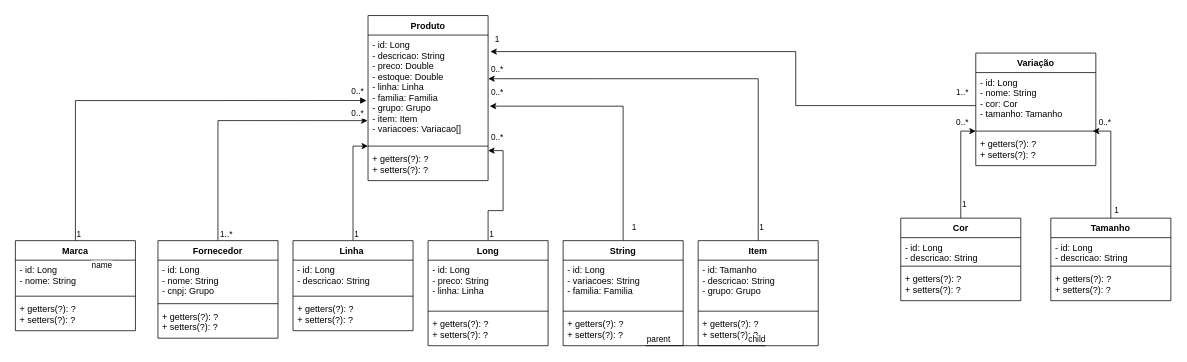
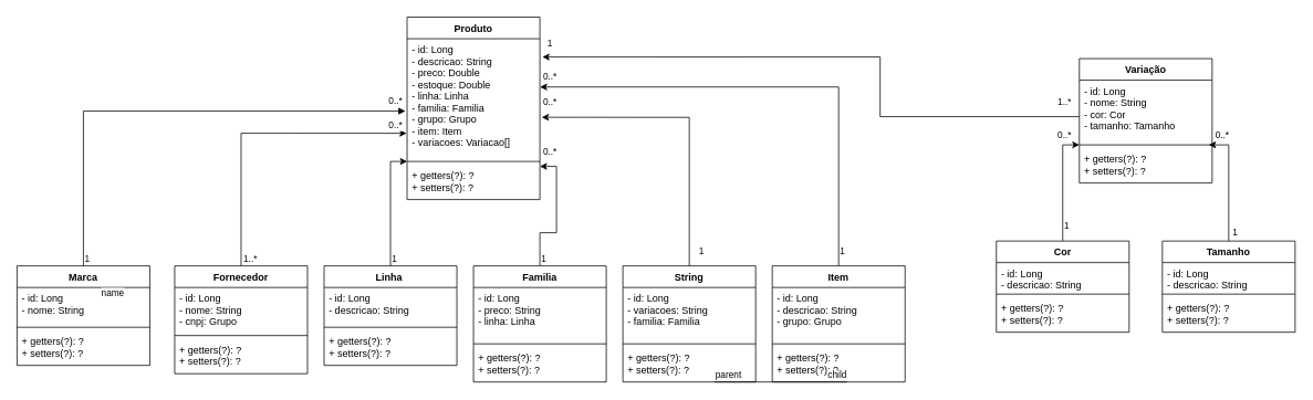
  <mxCell id="0" />
  <mxCell id="1" parent="0" />
  <mxCell id="2" style="edgeStyle=orthogonalEdgeStyle;rounded=0;orthogonalLoop=1;jettySize=auto;html=1;entryX=0.975;entryY=-0.095;entryDx=0;entryDy=0;entryPerimeter=0;" parent="1" source="3" target="51" edge="1"><mxGeometry relative="1" as="geometry" /></mxCell>
  <mxCell id="3" value="Tamanho" style="swimlane;fontStyle=1;align=center;verticalAlign=top;childLayout=stackLayout;horizontal=1;startSize=26;horizontalStack=0;resizeParent=1;resizeParentMax=0;resizeLast=0;collapsible=1;marginBottom=0;" parent="1" vertex="1"><mxGeometry x="1400" y="290" width="160" height="110" as="geometry" /></mxCell>
  <mxCell id="4" value="- id: Long&#10;- descricao: String" style="text;strokeColor=none;fillColor=none;align=left;verticalAlign=top;spacingLeft=4;spacingRight=4;overflow=hidden;rotatable=0;points=[[0,0.5],[1,0.5]];portConstraint=eastwest;" parent="3" vertex="1"><mxGeometry y="26" width="160" height="34" as="geometry" /></mxCell>
  <mxCell id="5" value="" style="line;strokeWidth=1;fillColor=none;align=left;verticalAlign=middle;spacingTop=-1;spacingLeft=3;spacingRight=3;rotatable=0;labelPosition=right;points=[];portConstraint=eastwest;strokeColor=inherit;" parent="3" vertex="1"><mxGeometry y="60" width="160" height="8" as="geometry" /></mxCell>
  <mxCell id="6" value="+ getters(?): ?&#10;+ setters(?): ?" style="text;strokeColor=none;fillColor=none;align=left;verticalAlign=top;spacingLeft=4;spacingRight=4;overflow=hidden;rotatable=0;points=[[0,0.5],[1,0.5]];portConstraint=eastwest;" parent="3" vertex="1"><mxGeometry y="68" width="160" height="42" as="geometry" /></mxCell>
  <mxCell id="7" style="edgeStyle=orthogonalEdgeStyle;rounded=0;orthogonalLoop=1;jettySize=auto;html=1;" parent="1" source="8" target="50" edge="1"><mxGeometry relative="1" as="geometry" /></mxCell>
  <mxCell id="8" value="Cor" style="swimlane;fontStyle=1;align=center;verticalAlign=top;childLayout=stackLayout;horizontal=1;startSize=26;horizontalStack=0;resizeParent=1;resizeParentMax=0;resizeLast=0;collapsible=1;marginBottom=0;" parent="1" vertex="1"><mxGeometry x="1200" y="290" width="160" height="110" as="geometry" /></mxCell>
  <mxCell id="9" value="- id: Long&#10;- descricao: String" style="text;strokeColor=none;fillColor=none;align=left;verticalAlign=top;spacingLeft=4;spacingRight=4;overflow=hidden;rotatable=0;points=[[0,0.5],[1,0.5]];portConstraint=eastwest;" parent="8" vertex="1"><mxGeometry y="26" width="160" height="34" as="geometry" /></mxCell>
  <mxCell id="10" value="" style="line;strokeWidth=1;fillColor=none;align=left;verticalAlign=middle;spacingTop=-1;spacingLeft=3;spacingRight=3;rotatable=0;labelPosition=right;points=[];portConstraint=eastwest;strokeColor=inherit;" parent="8" vertex="1"><mxGeometry y="60" width="160" height="8" as="geometry" /></mxCell>
  <mxCell id="11" value="+ getters(?): ?&#10;+ setters(?): ?" style="text;strokeColor=none;fillColor=none;align=left;verticalAlign=top;spacingLeft=4;spacingRight=4;overflow=hidden;rotatable=0;points=[[0,0.5],[1,0.5]];portConstraint=eastwest;" parent="8" vertex="1"><mxGeometry y="68" width="160" height="42" as="geometry" /></mxCell>
  <mxCell id="12" style="edgeStyle=orthogonalEdgeStyle;rounded=0;orthogonalLoop=1;jettySize=auto;html=1;entryX=-0.004;entryY=0.792;entryDx=0;entryDy=0;entryPerimeter=0;" parent="1" source="15" target="44" edge="1"><mxGeometry relative="1" as="geometry" /></mxCell>
  <mxCell id="13" value="1..*" style="edgeLabel;html=1;align=center;verticalAlign=middle;resizable=0;points=[];" parent="12" vertex="1" connectable="0"><mxGeometry x="-0.962" relative="1" as="geometry"><mxPoint x="10" y="-3" as="offset" /></mxGeometry></mxCell>
  <mxCell id="14" value="0..*" style="edgeLabel;html=1;align=center;verticalAlign=middle;resizable=0;points=[];" parent="12" vertex="1" connectable="0"><mxGeometry x="0.921" y="1" relative="1" as="geometry"><mxPoint y="-9" as="offset" /></mxGeometry></mxCell>
  <mxCell id="15" value="Fornecedor&#10;" style="swimlane;fontStyle=1;align=center;verticalAlign=top;childLayout=stackLayout;horizontal=1;startSize=26;horizontalStack=0;resizeParent=1;resizeParentMax=0;resizeLast=0;collapsible=1;marginBottom=0;" parent="1" vertex="1"><mxGeometry x="210" y="320" width="160" height="130" as="geometry" /></mxCell>
  <mxCell id="16" value="- id: Long&#10;- nome: String&#10;- cnpj: Grupo" style="text;strokeColor=none;fillColor=none;align=left;verticalAlign=top;spacingLeft=4;spacingRight=4;overflow=hidden;rotatable=0;points=[[0,0.5],[1,0.5]];portConstraint=eastwest;" parent="15" vertex="1"><mxGeometry y="26" width="160" height="54" as="geometry" /></mxCell>
  <mxCell id="17" value="" style="line;strokeWidth=1;fillColor=none;align=left;verticalAlign=middle;spacingTop=-1;spacingLeft=3;spacingRight=3;rotatable=0;labelPosition=right;points=[];portConstraint=eastwest;strokeColor=inherit;" parent="15" vertex="1"><mxGeometry y="80" width="160" height="8" as="geometry" /></mxCell>
  <mxCell id="18" value="+ getters(?): ?&#10;+ setters(?): ?" style="text;strokeColor=none;fillColor=none;align=left;verticalAlign=top;spacingLeft=4;spacingRight=4;overflow=hidden;rotatable=0;points=[[0,0.5],[1,0.5]];portConstraint=eastwest;" parent="15" vertex="1"><mxGeometry y="88" width="160" height="42" as="geometry" /></mxCell>
  <mxCell id="19" value="Marca" style="swimlane;fontStyle=1;align=center;verticalAlign=top;childLayout=stackLayout;horizontal=1;startSize=26;horizontalStack=0;resizeParent=1;resizeParentMax=0;resizeLast=0;collapsible=1;marginBottom=0;" parent="1" vertex="1"><mxGeometry x="20" y="320" width="160" height="120" as="geometry" /></mxCell>
  <mxCell id="20" value="- id: Long&#10;- nome: String" style="text;strokeColor=none;fillColor=none;align=left;verticalAlign=top;spacingLeft=4;spacingRight=4;overflow=hidden;rotatable=0;points=[[0,0.5],[1,0.5]];portConstraint=eastwest;" parent="19" vertex="1"><mxGeometry y="26" width="160" height="44" as="geometry" /></mxCell>
  <mxCell id="21" value="" style="line;strokeWidth=1;fillColor=none;align=left;verticalAlign=middle;spacingTop=-1;spacingLeft=3;spacingRight=3;rotatable=0;labelPosition=right;points=[];portConstraint=eastwest;strokeColor=inherit;" parent="19" vertex="1"><mxGeometry y="70" width="160" height="8" as="geometry" /></mxCell>
  <mxCell id="22" value="+ getters(?): ?&#10;+ setters(?): ?" style="text;strokeColor=none;fillColor=none;align=left;verticalAlign=top;spacingLeft=4;spacingRight=4;overflow=hidden;rotatable=0;points=[[0,0.5],[1,0.5]];portConstraint=eastwest;" parent="19" vertex="1"><mxGeometry y="78" width="160" height="42" as="geometry" /></mxCell>
  <mxCell id="23" style="edgeStyle=orthogonalEdgeStyle;rounded=0;orthogonalLoop=1;jettySize=auto;html=1;entryX=1.001;entryY=0.404;entryDx=0;entryDy=0;entryPerimeter=0;" parent="1" source="24" target="44" edge="1"><mxGeometry relative="1" as="geometry" /></mxCell>
  <mxCell id="24" value="Item" style="swimlane;fontStyle=1;align=center;verticalAlign=top;childLayout=stackLayout;horizontal=1;startSize=26;horizontalStack=0;resizeParent=1;resizeParentMax=0;resizeLast=0;collapsible=1;marginBottom=0;" parent="1" vertex="1"><mxGeometry x="930" y="320" width="160" height="140" as="geometry" /></mxCell>
- <mxCell id="25" value="- id: Tamanho&#10;- descricao: String&#10;- grupo: Grupo" style="text;strokeColor=none;fillColor=none;align=left;verticalAlign=top;spacingLeft=4;spacingRight=4;overflow=hidden;rotatable=0;points=[[0,0.5],[1,0.5]];portConstraint=eastwest;" parent="24" vertex="1"><mxGeometry y="26" width="160" height="64" as="geometry" /></mxCell>
+ <mxCell id="25" value="- id: Long&#10;- descricao: String&#10;- grupo: Grupo" style="text;strokeColor=none;fillColor=none;align=left;verticalAlign=top;spacingLeft=4;spacingRight=4;overflow=hidden;rotatable=0;points=[[0,0.5],[1,0.5]];portConstraint=eastwest;" parent="24" vertex="1"><mxGeometry y="26" width="160" height="64" as="geometry" /></mxCell>
  <mxCell id="26" value="" style="line;strokeWidth=1;fillColor=none;align=left;verticalAlign=middle;spacingTop=-1;spacingLeft=3;spacingRight=3;rotatable=0;labelPosition=right;points=[];portConstraint=eastwest;strokeColor=inherit;" parent="24" vertex="1"><mxGeometry y="90" width="160" height="8" as="geometry" /></mxCell>
  <mxCell id="27" value="+ getters(?): ?&#10;+ setters(?): ?" style="text;strokeColor=none;fillColor=none;align=left;verticalAlign=top;spacingLeft=4;spacingRight=4;overflow=hidden;rotatable=0;points=[[0,0.5],[1,0.5]];portConstraint=eastwest;" parent="24" vertex="1"><mxGeometry y="98" width="160" height="42" as="geometry" /></mxCell>
  <mxCell id="28" style="edgeStyle=orthogonalEdgeStyle;rounded=0;orthogonalLoop=1;jettySize=auto;html=1;entryX=1.014;entryY=0.658;entryDx=0;entryDy=0;entryPerimeter=0;" parent="1" source="29" target="44" edge="1"><mxGeometry relative="1" as="geometry" /></mxCell>
  <mxCell id="29" value="String" style="swimlane;fontStyle=1;align=center;verticalAlign=top;childLayout=stackLayout;horizontal=1;startSize=26;horizontalStack=0;resizeParent=1;resizeParentMax=0;resizeLast=0;collapsible=1;marginBottom=0;" parent="1" vertex="1"><mxGeometry x="750" y="320" width="160" height="140" as="geometry" /></mxCell>
  <mxCell id="30" value="- id: Long&#10;- variacoes: String&#10;- familia: Familia" style="text;strokeColor=none;fillColor=none;align=left;verticalAlign=top;spacingLeft=4;spacingRight=4;overflow=hidden;rotatable=0;points=[[0,0.5],[1,0.5]];portConstraint=eastwest;" parent="29" vertex="1"><mxGeometry y="26" width="160" height="64" as="geometry" /></mxCell>
  <mxCell id="31" value="" style="line;strokeWidth=1;fillColor=none;align=left;verticalAlign=middle;spacingTop=-1;spacingLeft=3;spacingRight=3;rotatable=0;labelPosition=right;points=[];portConstraint=eastwest;strokeColor=inherit;" parent="29" vertex="1"><mxGeometry y="90" width="160" height="8" as="geometry" /></mxCell>
  <mxCell id="32" value="+ getters(?): ?&#10;+ setters(?): ?" style="text;strokeColor=none;fillColor=none;align=left;verticalAlign=top;spacingLeft=4;spacingRight=4;overflow=hidden;rotatable=0;points=[[0,0.5],[1,0.5]];portConstraint=eastwest;" parent="29" vertex="1"><mxGeometry y="98" width="160" height="42" as="geometry" /></mxCell>
  <mxCell id="33" value="" style="edgeStyle=orthogonalEdgeStyle;rounded=0;orthogonalLoop=1;jettySize=auto;html=1;" parent="1" source="34" target="46" edge="1"><mxGeometry relative="1" as="geometry"><Array as="points"><mxPoint x="650" y="280" /><mxPoint x="670" y="280" /><mxPoint x="670" y="200" /></Array></mxGeometry></mxCell>
- <mxCell id="34" value="Long" style="swimlane;fontStyle=1;align=center;verticalAlign=top;childLayout=stackLayout;horizontal=1;startSize=26;horizontalStack=0;resizeParent=1;resizeParentMax=0;resizeLast=0;collapsible=1;marginBottom=0;" parent="1" vertex="1"><mxGeometry x="570" y="320" width="160" height="140" as="geometry" /></mxCell>
+ <mxCell id="34" value="Familia" style="swimlane;fontStyle=1;align=center;verticalAlign=top;childLayout=stackLayout;horizontal=1;startSize=26;horizontalStack=0;resizeParent=1;resizeParentMax=0;resizeLast=0;collapsible=1;marginBottom=0;" parent="1" vertex="1"><mxGeometry x="570" y="320" width="160" height="140" as="geometry" /></mxCell>
  <mxCell id="35" value="- id: Long&#10;- preco: String&#10;- linha: Linha" style="text;strokeColor=none;fillColor=none;align=left;verticalAlign=top;spacingLeft=4;spacingRight=4;overflow=hidden;rotatable=0;points=[[0,0.5],[1,0.5]];portConstraint=eastwest;" parent="34" vertex="1"><mxGeometry y="26" width="160" height="64" as="geometry" /></mxCell>
  <mxCell id="36" value="" style="line;strokeWidth=1;fillColor=none;align=left;verticalAlign=middle;spacingTop=-1;spacingLeft=3;spacingRight=3;rotatable=0;labelPosition=right;points=[];portConstraint=eastwest;strokeColor=inherit;" parent="34" vertex="1"><mxGeometry y="90" width="160" height="8" as="geometry" /></mxCell>
  <mxCell id="37" value="+ getters(?): ?&#10;+ setters(?): ?" style="text;strokeColor=none;fillColor=none;align=left;verticalAlign=top;spacingLeft=4;spacingRight=4;overflow=hidden;rotatable=0;points=[[0,0.5],[1,0.5]];portConstraint=eastwest;" parent="34" vertex="1"><mxGeometry y="98" width="160" height="42" as="geometry" /></mxCell>
  <mxCell id="38" style="edgeStyle=orthogonalEdgeStyle;rounded=0;orthogonalLoop=1;jettySize=auto;html=1;" parent="1" source="39" target="45" edge="1"><mxGeometry relative="1" as="geometry" /></mxCell>
  <mxCell id="39" value="Linha " style="swimlane;fontStyle=1;align=center;verticalAlign=top;childLayout=stackLayout;horizontal=1;startSize=26;horizontalStack=0;resizeParent=1;resizeParentMax=0;resizeLast=0;collapsible=1;marginBottom=0;" parent="1" vertex="1"><mxGeometry x="390" y="320" width="160" height="120" as="geometry" /></mxCell>
  <mxCell id="40" value="- id: Long&#10;- descricao: String" style="text;strokeColor=none;fillColor=none;align=left;verticalAlign=top;spacingLeft=4;spacingRight=4;overflow=hidden;rotatable=0;points=[[0,0.5],[1,0.5]];portConstraint=eastwest;" parent="39" vertex="1"><mxGeometry y="26" width="160" height="44" as="geometry" /></mxCell>
  <mxCell id="41" value="" style="line;strokeWidth=1;fillColor=none;align=left;verticalAlign=middle;spacingTop=-1;spacingLeft=3;spacingRight=3;rotatable=0;labelPosition=right;points=[];portConstraint=eastwest;strokeColor=inherit;" parent="39" vertex="1"><mxGeometry y="70" width="160" height="8" as="geometry" /></mxCell>
  <mxCell id="42" value="+ getters(?): ?&#10;+ setters(?): ?" style="text;strokeColor=none;fillColor=none;align=left;verticalAlign=top;spacingLeft=4;spacingRight=4;overflow=hidden;rotatable=0;points=[[0,0.5],[1,0.5]];portConstraint=eastwest;" parent="39" vertex="1"><mxGeometry y="78" width="160" height="42" as="geometry" /></mxCell>
  <mxCell id="43" value="Produto" style="swimlane;fontStyle=1;align=center;verticalAlign=top;childLayout=stackLayout;horizontal=1;startSize=26;horizontalStack=0;resizeParent=1;resizeParentMax=0;resizeLast=0;collapsible=1;marginBottom=0;" parent="1" vertex="1"><mxGeometry x="490" y="20" width="160" height="220" as="geometry" /></mxCell>
  <mxCell id="44" value="- id: Long&#10;- descricao: String&#10;- preco: Double&#10;- estoque: Double&#10;- linha: Linha&#10;- familia: Familia&#10;- grupo: Grupo&#10;- item: Item &#10;- variacoes: Variacao[]" style="text;strokeColor=none;fillColor=none;align=left;verticalAlign=top;spacingLeft=4;spacingRight=4;overflow=hidden;rotatable=0;points=[[0,0.5],[1,0.5]];portConstraint=eastwest;" parent="43" vertex="1"><mxGeometry y="26" width="160" height="144" as="geometry" /></mxCell>
  <mxCell id="45" value="" style="line;strokeWidth=1;fillColor=none;align=left;verticalAlign=middle;spacingTop=-1;spacingLeft=3;spacingRight=3;rotatable=0;labelPosition=right;points=[];portConstraint=eastwest;strokeColor=inherit;" parent="43" vertex="1"><mxGeometry y="170" width="160" height="8" as="geometry" /></mxCell>
  <mxCell id="46" value="+ getters(?): ?&#10;+ setters(?): ?" style="text;strokeColor=none;fillColor=none;align=left;verticalAlign=top;spacingLeft=4;spacingRight=4;overflow=hidden;rotatable=0;points=[[0,0.5],[1,0.5]];portConstraint=eastwest;" parent="43" vertex="1"><mxGeometry y="178" width="160" height="42" as="geometry" /></mxCell>
  <mxCell id="47" style="edgeStyle=orthogonalEdgeStyle;rounded=0;orthogonalLoop=1;jettySize=auto;html=1;entryX=1.019;entryY=0.153;entryDx=0;entryDy=0;entryPerimeter=0;" parent="1" source="48" target="44" edge="1"><mxGeometry relative="1" as="geometry"><Array as="points"><mxPoint x="1060" y="140" /><mxPoint x="1060" y="68" /></Array></mxGeometry></mxCell>
  <mxCell id="48" value="Variação" style="swimlane;fontStyle=1;align=center;verticalAlign=top;childLayout=stackLayout;horizontal=1;startSize=26;horizontalStack=0;resizeParent=1;resizeParentMax=0;resizeLast=0;collapsible=1;marginBottom=0;" parent="1" vertex="1"><mxGeometry x="1300" y="70" width="160" height="150" as="geometry" /></mxCell>
  <mxCell id="49" value="- id: Long&#10;- nome: String&#10;- cor: Cor&#10;- tamanho: Tamanho" style="text;strokeColor=none;fillColor=none;align=left;verticalAlign=top;spacingLeft=4;spacingRight=4;overflow=hidden;rotatable=0;points=[[0,0.5],[1,0.5]];portConstraint=eastwest;" parent="48" vertex="1"><mxGeometry y="26" width="160" height="74" as="geometry" /></mxCell>
  <mxCell id="50" value="" style="line;strokeWidth=1;fillColor=none;align=left;verticalAlign=middle;spacingTop=-1;spacingLeft=3;spacingRight=3;rotatable=0;labelPosition=right;points=[];portConstraint=eastwest;strokeColor=inherit;" parent="48" vertex="1"><mxGeometry y="100" width="160" height="8" as="geometry" /></mxCell>
  <mxCell id="51" value="+ getters(?): ?&#10;+ setters(?): ?" style="text;strokeColor=none;fillColor=none;align=left;verticalAlign=top;spacingLeft=4;spacingRight=4;overflow=hidden;rotatable=0;points=[[0,0.5],[1,0.5]];portConstraint=eastwest;" parent="48" vertex="1"><mxGeometry y="108" width="160" height="42" as="geometry" /></mxCell>
  <mxCell id="52" value="" style="endArrow=none;html=1;edgeStyle=orthogonalEdgeStyle;rounded=0;" parent="1" edge="1"><mxGeometry relative="1" as="geometry"><mxPoint x="860" y="460" as="sourcePoint" /><mxPoint x="1020" y="460" as="targetPoint" /></mxGeometry></mxCell>
  <mxCell id="53" value="parent" style="edgeLabel;resizable=0;html=1;align=left;verticalAlign=bottom;" parent="52" connectable="0" vertex="1"><mxGeometry x="-1" relative="1" as="geometry" /></mxCell>
  <mxCell id="54" value="child" style="edgeLabel;resizable=0;html=1;align=right;verticalAlign=bottom;" parent="52" connectable="0" vertex="1"><mxGeometry x="1" relative="1" as="geometry" /></mxCell>
  <mxCell id="55" value="name" style="endArrow=block;endFill=1;html=1;edgeStyle=orthogonalEdgeStyle;align=left;verticalAlign=top;rounded=0;exitX=0.5;exitY=0;exitDx=0;exitDy=0;entryX=-0.012;entryY=0.606;entryDx=0;entryDy=0;entryPerimeter=0;" parent="1" source="19" target="44" edge="1"><mxGeometry x="-1" y="-28" relative="1" as="geometry"><mxPoint x="310" y="240" as="sourcePoint" /><mxPoint x="470" y="240" as="targetPoint" /><mxPoint x="-8" y="20" as="offset" /></mxGeometry></mxCell>
  <mxCell id="56" value="1" style="edgeLabel;resizable=0;html=1;align=left;verticalAlign=bottom;" parent="55" connectable="0" vertex="1"><mxGeometry x="-1" relative="1" as="geometry" /></mxCell>
  <mxCell id="57" value="0..*" style="edgeLabel;html=1;align=center;verticalAlign=middle;resizable=0;points=[];" parent="55" vertex="1" connectable="0"><mxGeometry x="0.955" y="-2" relative="1" as="geometry"><mxPoint y="-15" as="offset" /></mxGeometry></mxCell>
  <mxCell id="58" value="1" style="edgeLabel;resizable=0;html=1;align=left;verticalAlign=bottom;" parent="1" connectable="0" vertex="1"><mxGeometry x="470" y="320" as="geometry" /></mxCell>
  <mxCell id="59" value="0..*" style="edgeLabel;html=1;align=center;verticalAlign=middle;resizable=0;points=[];" parent="1" vertex="1" connectable="0"><mxGeometry x="490.003" y="160.005" as="geometry"><mxPoint x="171" y="21" as="offset" /></mxGeometry></mxCell>
  <mxCell id="60" value="1" style="edgeLabel;resizable=0;html=1;align=left;verticalAlign=bottom;" parent="1" connectable="0" vertex="1"><mxGeometry x="650" y="320" as="geometry" /></mxCell>
  <mxCell id="61" value="0..*" style="edgeLabel;html=1;align=center;verticalAlign=middle;resizable=0;points=[];" parent="1" vertex="1" connectable="0"><mxGeometry x="490.003" y="100.005" as="geometry"><mxPoint x="171" y="21" as="offset" /></mxGeometry></mxCell>
  <mxCell id="62" value="1" style="edgeLabel;resizable=0;html=1;align=left;verticalAlign=bottom;" parent="1" connectable="0" vertex="1"><mxGeometry x="840" y="310" as="geometry" /></mxCell>
  <mxCell id="63" value="0..*" style="edgeLabel;html=1;align=center;verticalAlign=middle;resizable=0;points=[];" parent="1" vertex="1" connectable="0"><mxGeometry x="490.003" y="70.005" as="geometry"><mxPoint x="171" y="21" as="offset" /></mxGeometry></mxCell>
  <mxCell id="64" value="1" style="edgeLabel;resizable=0;html=1;align=left;verticalAlign=bottom;" parent="1" connectable="0" vertex="1"><mxGeometry x="1010" y="310" as="geometry" /></mxCell>
  <mxCell id="65" value="0..*" style="edgeLabel;html=1;align=center;verticalAlign=middle;resizable=0;points=[];" parent="1" vertex="1" connectable="0"><mxGeometry x="1110.003" y="140.005" as="geometry"><mxPoint x="171" y="21" as="offset" /></mxGeometry></mxCell>
  <mxCell id="66" value="1" style="edgeLabel;resizable=0;html=1;align=left;verticalAlign=bottom;" parent="1" connectable="0" vertex="1"><mxGeometry x="1280" y="280" as="geometry" /></mxCell>
  <mxCell id="67" value="0..*" style="edgeLabel;html=1;align=center;verticalAlign=middle;resizable=0;points=[];" parent="1" vertex="1" connectable="0"><mxGeometry x="1300.003" y="140.005" as="geometry"><mxPoint x="171" y="21" as="offset" /></mxGeometry></mxCell>
  <mxCell id="68" value="1" style="edgeLabel;resizable=0;html=1;align=left;verticalAlign=bottom;" parent="1" connectable="0" vertex="1"><mxGeometry x="1020" y="320" as="geometry"><mxPoint x="463" y="-32" as="offset" /></mxGeometry></mxCell>
  <mxCell id="69" value="1" style="edgeLabel;html=1;align=center;verticalAlign=middle;resizable=0;points=[];" parent="1" vertex="1" connectable="0"><mxGeometry x="490.003" y="30.005" as="geometry"><mxPoint x="171" y="21" as="offset" /></mxGeometry></mxCell>
  <mxCell id="70" value="1..*" style="edgeLabel;html=1;align=center;verticalAlign=middle;resizable=0;points=[];" parent="1" vertex="1" connectable="0"><mxGeometry x="1110.003" y="100.005" as="geometry"><mxPoint x="171" y="21" as="offset" /></mxGeometry></mxCell>
